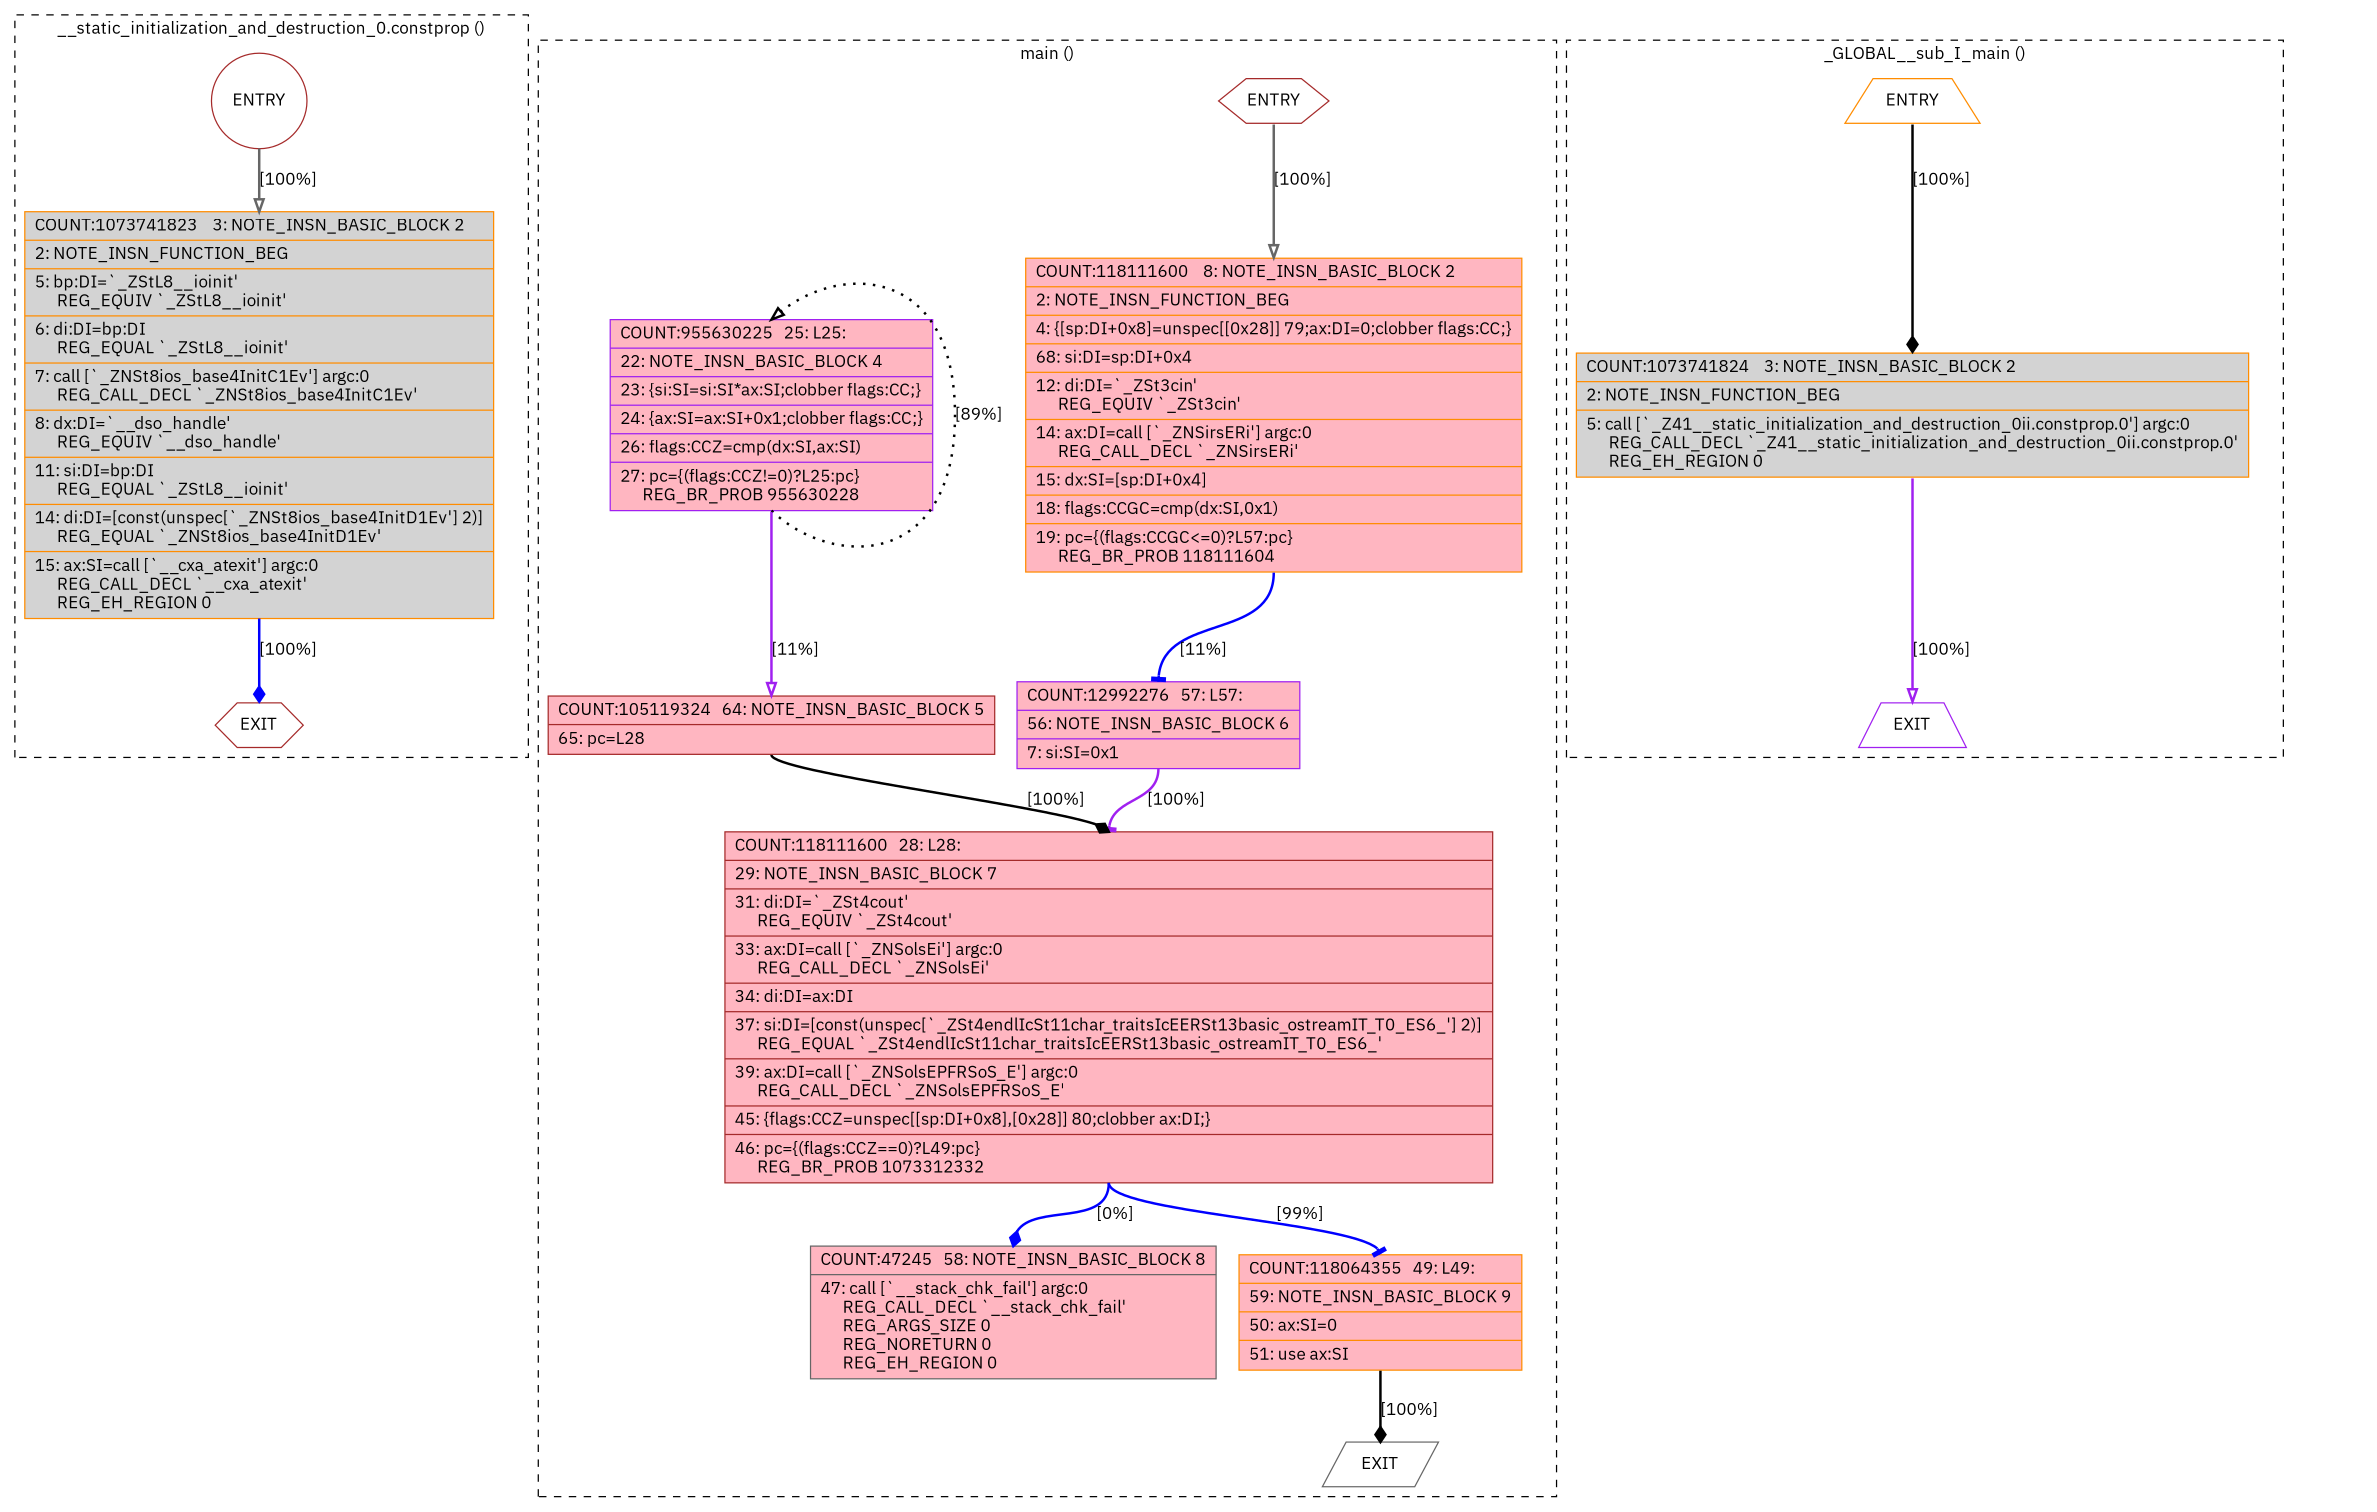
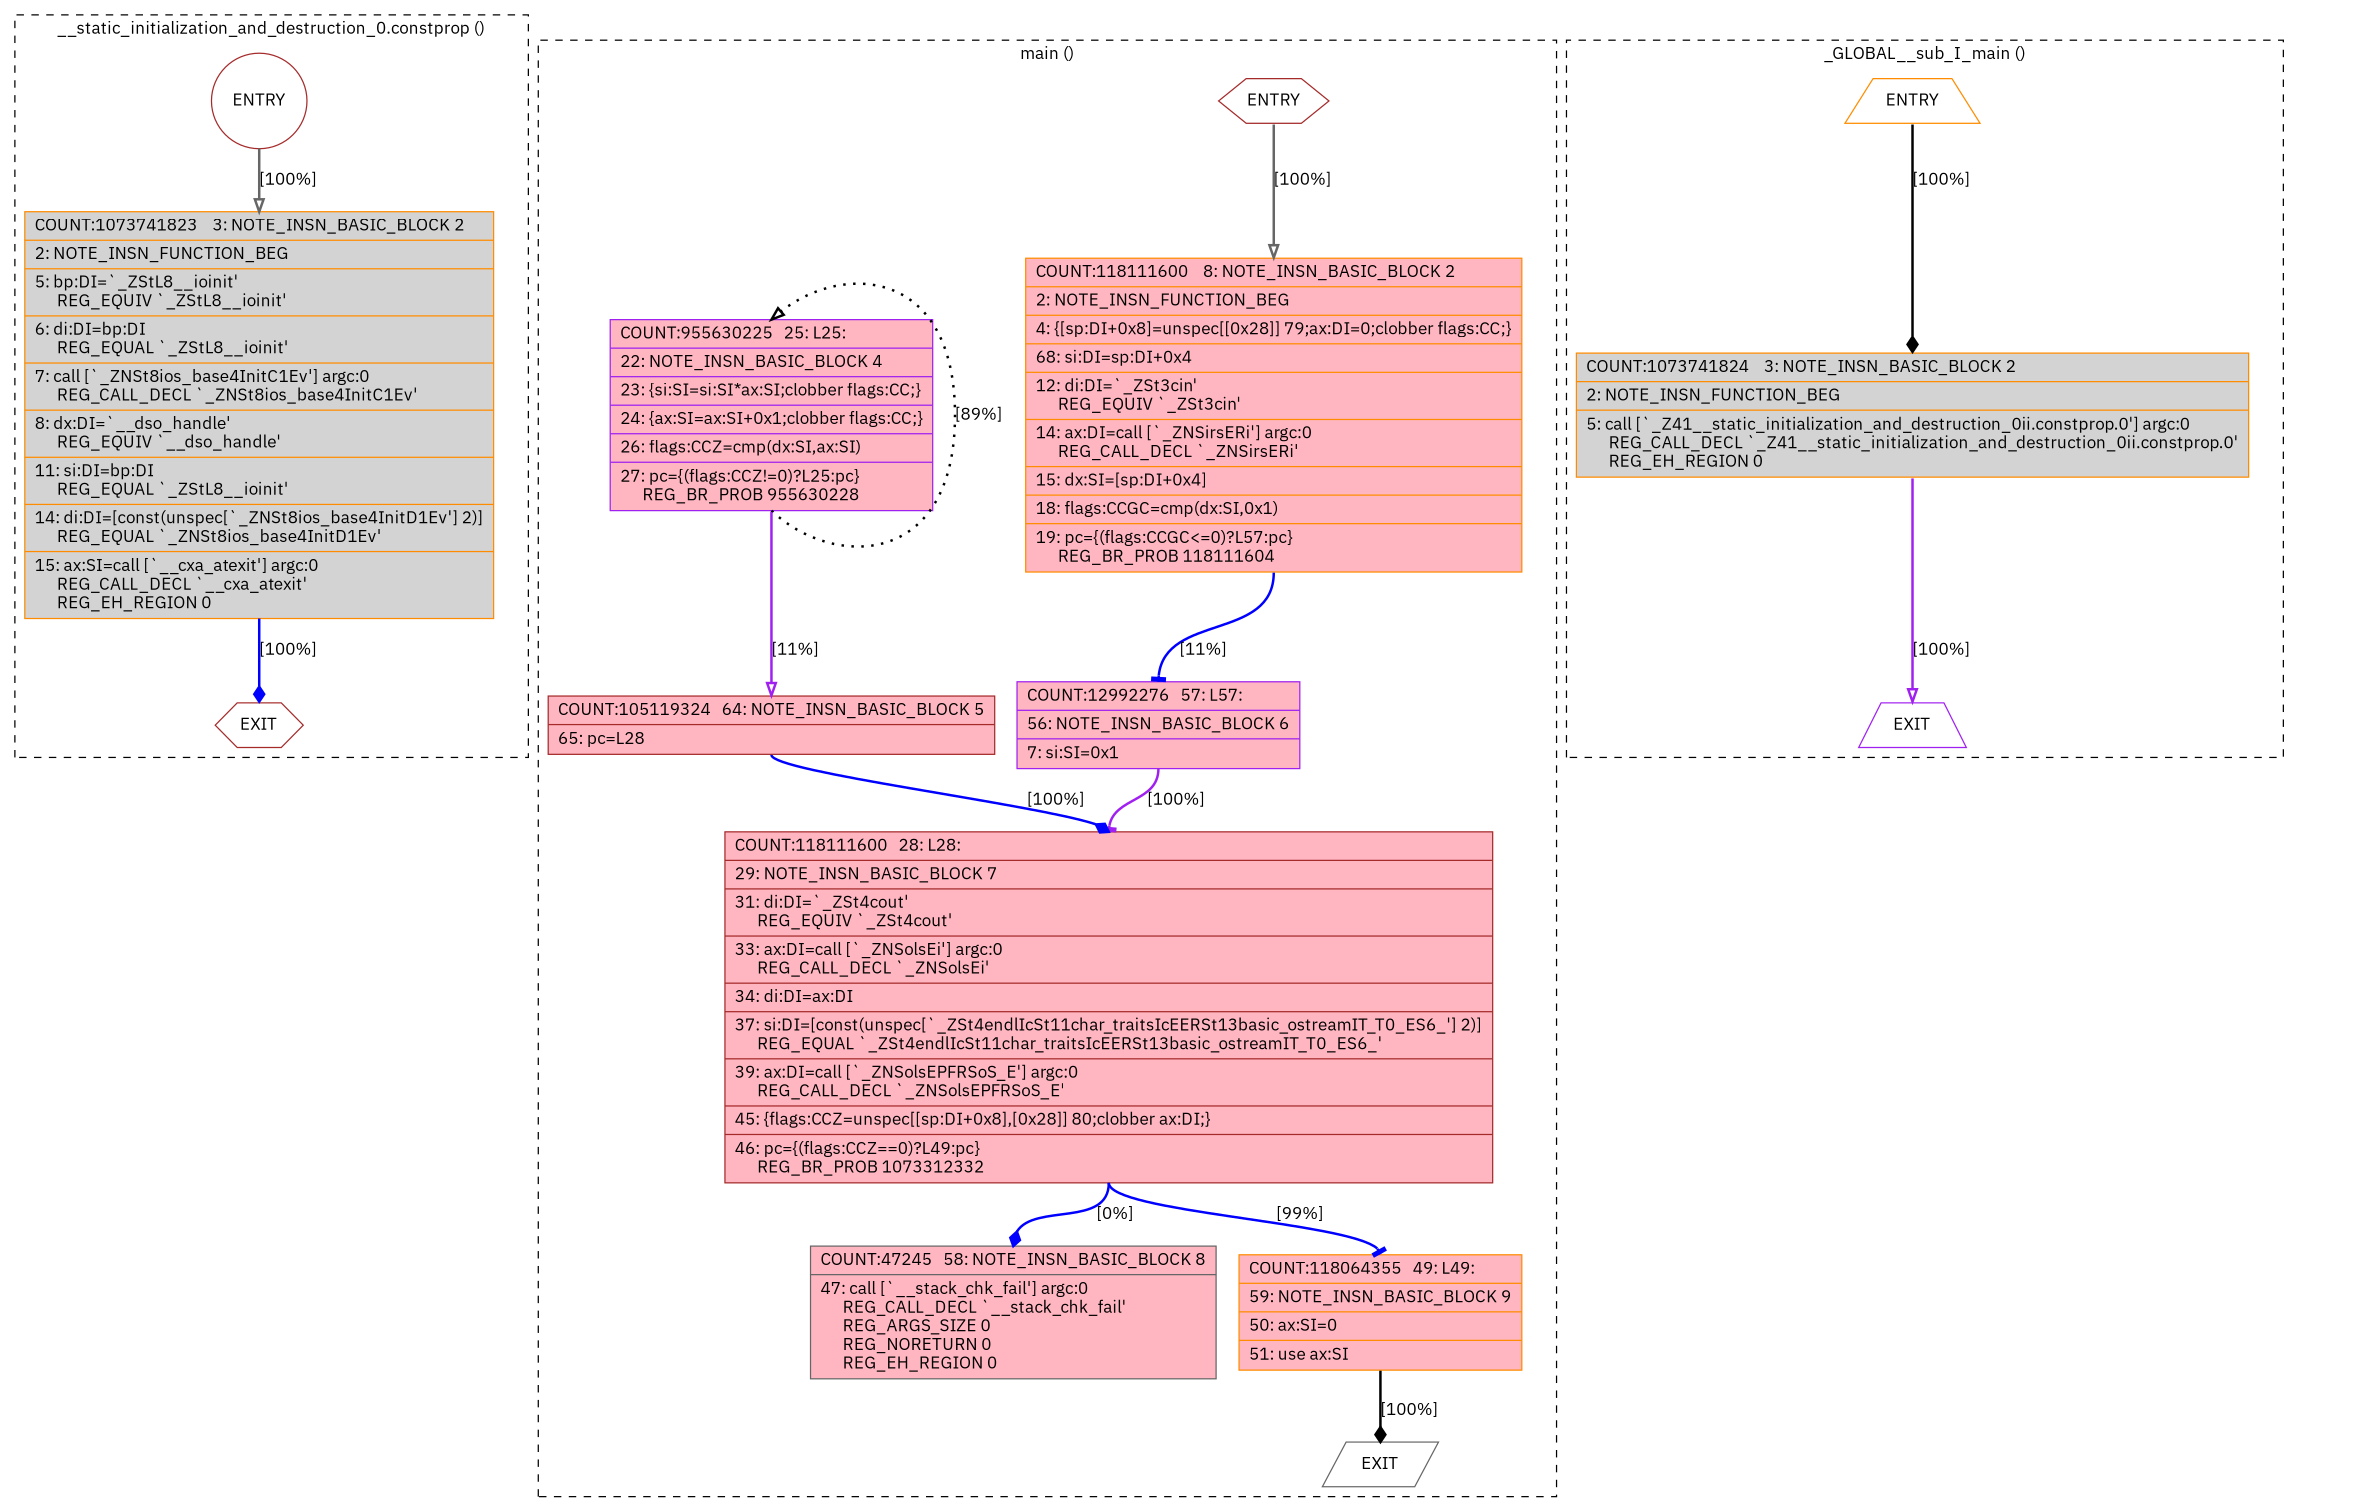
  digraph {
    fontname="IBM Plex Sans"
    node [color=brown fillcolor=lightpink fontname="IBM Plex Sans" shape=record style=filled]
    edge [arrowhead=onormal color=blue constraint=true fontname="IBM Plex Sans" headport=n style="solid,bold" tailport=s weight=100]
    n1 [fillcolor=white label=ENTRY shape=circle]
    n2 [color=darkorange fillcolor=lightgrey label="{COUNT:1073741823\ \ \ \ 3:\ NOTE_INSN_BASIC_BLOCK\ 2\l|\ \ \ \ 2:\ NOTE_INSN_FUNCTION_BEG\l|\ \ \ \ 5:\ bp:DI=`_ZStL8__ioinit'\l\ \ \ \ \ \ REG_EQUIV\ `_ZStL8__ioinit'\l|\ \ \ \ 6:\ di:DI=bp:DI\l\ \ \ \ \ \ REG_EQUAL\ `_ZStL8__ioinit'\l|\ \ \ \ 7:\ call\ [`_ZNSt8ios_base4InitC1Ev']\ argc:0\l\ \ \ \ \ \ REG_CALL_DECL\ `_ZNSt8ios_base4InitC1Ev'\l|\ \ \ \ 8:\ dx:DI=`__dso_handle'\l\ \ \ \ \ \ REG_EQUIV\ `__dso_handle'\l|\ \ \ 11:\ si:DI=bp:DI\l\ \ \ \ \ \ REG_EQUAL\ `_ZStL8__ioinit'\l|\ \ \ 14:\ di:DI=[const(unspec[`_ZNSt8ios_base4InitD1Ev']\ 2)]\l\ \ \ \ \ \ REG_EQUAL\ `_ZNSt8ios_base4InitD1Ev'\l|\ \ \ 15:\ ax:SI=call\ [`__cxa_atexit']\ argc:0\l\ \ \ \ \ \ REG_CALL_DECL\ `__cxa_atexit'\l\ \ \ \ \ \ REG_EH_REGION\ 0\l}"]
    n3 [fillcolor=white label=EXIT shape=hexagon]
    n4 [fillcolor=white label=ENTRY shape=hexagon]
    n5 [color=darkorange label="{COUNT:118111600\ \ \ \ 8:\ NOTE_INSN_BASIC_BLOCK\ 2\l|\ \ \ \ 2:\ NOTE_INSN_FUNCTION_BEG\l|\ \ \ \ 4:\ \{[sp:DI+0x8]=unspec[[0x28]]\ 79;ax:DI=0;clobber\ flags:CC;\}\l|\ \ \ 68:\ si:DI=sp:DI+0x4\l|\ \ \ 12:\ di:DI=`_ZSt3cin'\l\ \ \ \ \ \ REG_EQUIV\ `_ZSt3cin'\l|\ \ \ 14:\ ax:DI=call\ [`_ZNSirsERi']\ argc:0\l\ \ \ \ \ \ REG_CALL_DECL\ `_ZNSirsERi'\l|\ \ \ 15:\ dx:SI=[sp:DI+0x4]\l|\ \ \ 18:\ flags:CCGC=cmp(dx:SI,0x1)\l|\ \ \ 19:\ pc=\{(flags:CCGC\<=0)?L57:pc\}\l\ \ \ \ \ \ REG_BR_PROB\ 118111604\l}"]
    n6 [color=gray40 fillcolor=white label=EXIT shape=parallelogram]
    n7 [color=purple label="{COUNT:12992276\ \ \ 57:\ L57:\l|\ \ \ 56:\ NOTE_INSN_BASIC_BLOCK\ 6\l|\ \ \ \ 7:\ si:SI=0x1\l}"]
    n8 [label="{COUNT:118111600\ \ \ 28:\ L28:\l|\ \ \ 29:\ NOTE_INSN_BASIC_BLOCK\ 7\l|\ \ \ 31:\ di:DI=`_ZSt4cout'\l\ \ \ \ \ \ REG_EQUIV\ `_ZSt4cout'\l|\ \ \ 33:\ ax:DI=call\ [`_ZNSolsEi']\ argc:0\l\ \ \ \ \ \ REG_CALL_DECL\ `_ZNSolsEi'\l|\ \ \ 34:\ di:DI=ax:DI\l|\ \ \ 37:\ si:DI=[const(unspec[`_ZSt4endlIcSt11char_traitsIcEERSt13basic_ostreamIT_T0_ES6_']\ 2)]\l\ \ \ \ \ \ REG_EQUAL\ `_ZSt4endlIcSt11char_traitsIcEERSt13basic_ostreamIT_T0_ES6_'\l|\ \ \ 39:\ ax:DI=call\ [`_ZNSolsEPFRSoS_E']\ argc:0\l\ \ \ \ \ \ REG_CALL_DECL\ `_ZNSolsEPFRSoS_E'\l|\ \ \ 45:\ \{flags:CCZ=unspec[[sp:DI+0x8],[0x28]]\ 80;clobber\ ax:DI;\}\l|\ \ \ 46:\ pc=\{(flags:CCZ==0)?L49:pc\}\l\ \ \ \ \ \ REG_BR_PROB\ 1073312332\l}"]
    n9 [color=purple label="{COUNT:955630225\ \ \ 25:\ L25:\l|\ \ \ 22:\ NOTE_INSN_BASIC_BLOCK\ 4\l|\ \ \ 23:\ \{si:SI=si:SI*ax:SI;clobber\ flags:CC;\}\l|\ \ \ 24:\ \{ax:SI=ax:SI+0x1;clobber\ flags:CC;\}\l|\ \ \ 26:\ flags:CCZ=cmp(dx:SI,ax:SI)\l|\ \ \ 27:\ pc=\{(flags:CCZ!=0)?L25:pc\}\l\ \ \ \ \ \ REG_BR_PROB\ 955630228\l}"]
    n10 [label="{COUNT:105119324\ \ \ 64:\ NOTE_INSN_BASIC_BLOCK\ 5\l|\ \ \ 65:\ pc=L28\l}"]
    n11 [color=gray40 label="{COUNT:47245\ \ \ 58:\ NOTE_INSN_BASIC_BLOCK\ 8\l|\ \ \ 47:\ call\ [`__stack_chk_fail']\ argc:0\l\ \ \ \ \ \ REG_CALL_DECL\ `__stack_chk_fail'\l\ \ \ \ \ \ REG_ARGS_SIZE\ 0\l\ \ \ \ \ \ REG_NORETURN\ 0\l\ \ \ \ \ \ REG_EH_REGION\ 0\l}"]
    n12 [color=darkorange label="{COUNT:118064355\ \ \ 49:\ L49:\l|\ \ \ 59:\ NOTE_INSN_BASIC_BLOCK\ 9\l|\ \ \ 50:\ ax:SI=0\l|\ \ \ 51:\ use\ ax:SI\l}"]
    n13 [color=darkorange fillcolor=white label=ENTRY shape=trapezium]
    n14 [color=darkorange fillcolor=lightgrey label="{COUNT:1073741824\ \ \ \ 3:\ NOTE_INSN_BASIC_BLOCK\ 2\l|\ \ \ \ 2:\ NOTE_INSN_FUNCTION_BEG\l|\ \ \ \ 5:\ call\ [`_Z41__static_initialization_and_destruction_0ii.constprop.0']\ argc:0\l\ \ \ \ \ \ REG_CALL_DECL\ `_Z41__static_initialization_and_destruction_0ii.constprop.0'\l\ \ \ \ \ \ REG_EH_REGION\ 0\l}"]
    n15 [color=purple fillcolor=white label=EXIT shape=trapezium]
    subgraph cluster_1 {
      color=black
      label="__static_initialization_and_destruction_0.constprop ()"
      style=dashed
      n1
      n2
      n3
    }
    subgraph cluster_2 {
      color=black
      label="main ()"
      style=dashed
      n4
      n5
      n6
      n7
      n8
      n9
      n10
      n11
      n12
    }
    subgraph cluster_3 {
      color=black
      label="_GLOBAL__sub_I_main ()"
      style=dashed
      n13
      n14
      n15
    }
    n1 -> n2 [color=gray40 label="[100%]"]
    n1 -> n3 [style=invis arrowhead="" color="" weight=""]
    n2 -> n3 [arrowhead=diamond label="[100%]" weight=10]
    n4 -> n5 [color=gray40 label="[100%]"]
    n4 -> n6 [style=invis arrowhead="" color="" weight=""]
    n5 -> n7 [arrowhead=tee label="[11%]" weight=10]
    n7 -> n8 [arrowhead=tee color=purple label="[100%]"]
    n8 -> n11 [arrowhead=diamond label="[0%]"]
    n8 -> n12 [arrowhead=tee label="[99%]" weight=10]
    n9 -> n9 [color=black constraint=false label="[89%]" style="dotted,bold" weight=10]
    n9 -> n10 [color=purple label="[11%]"]
-   n10 -> n8 [arrowhead=diamond color=black label="[100%]" weight=10]
+   n10 -> n8 [arrowhead=diamond label="[100%]" weight=10]
    n12 -> n6 [arrowhead=diamond color=black label="[100%]"]
    n13 -> n14 [arrowhead=diamond color=black label="[100%]"]
    n13 -> n15 [style=invis arrowhead="" color="" weight=""]
    n14 -> n15 [color=purple label="[100%]" weight=10]
  }
